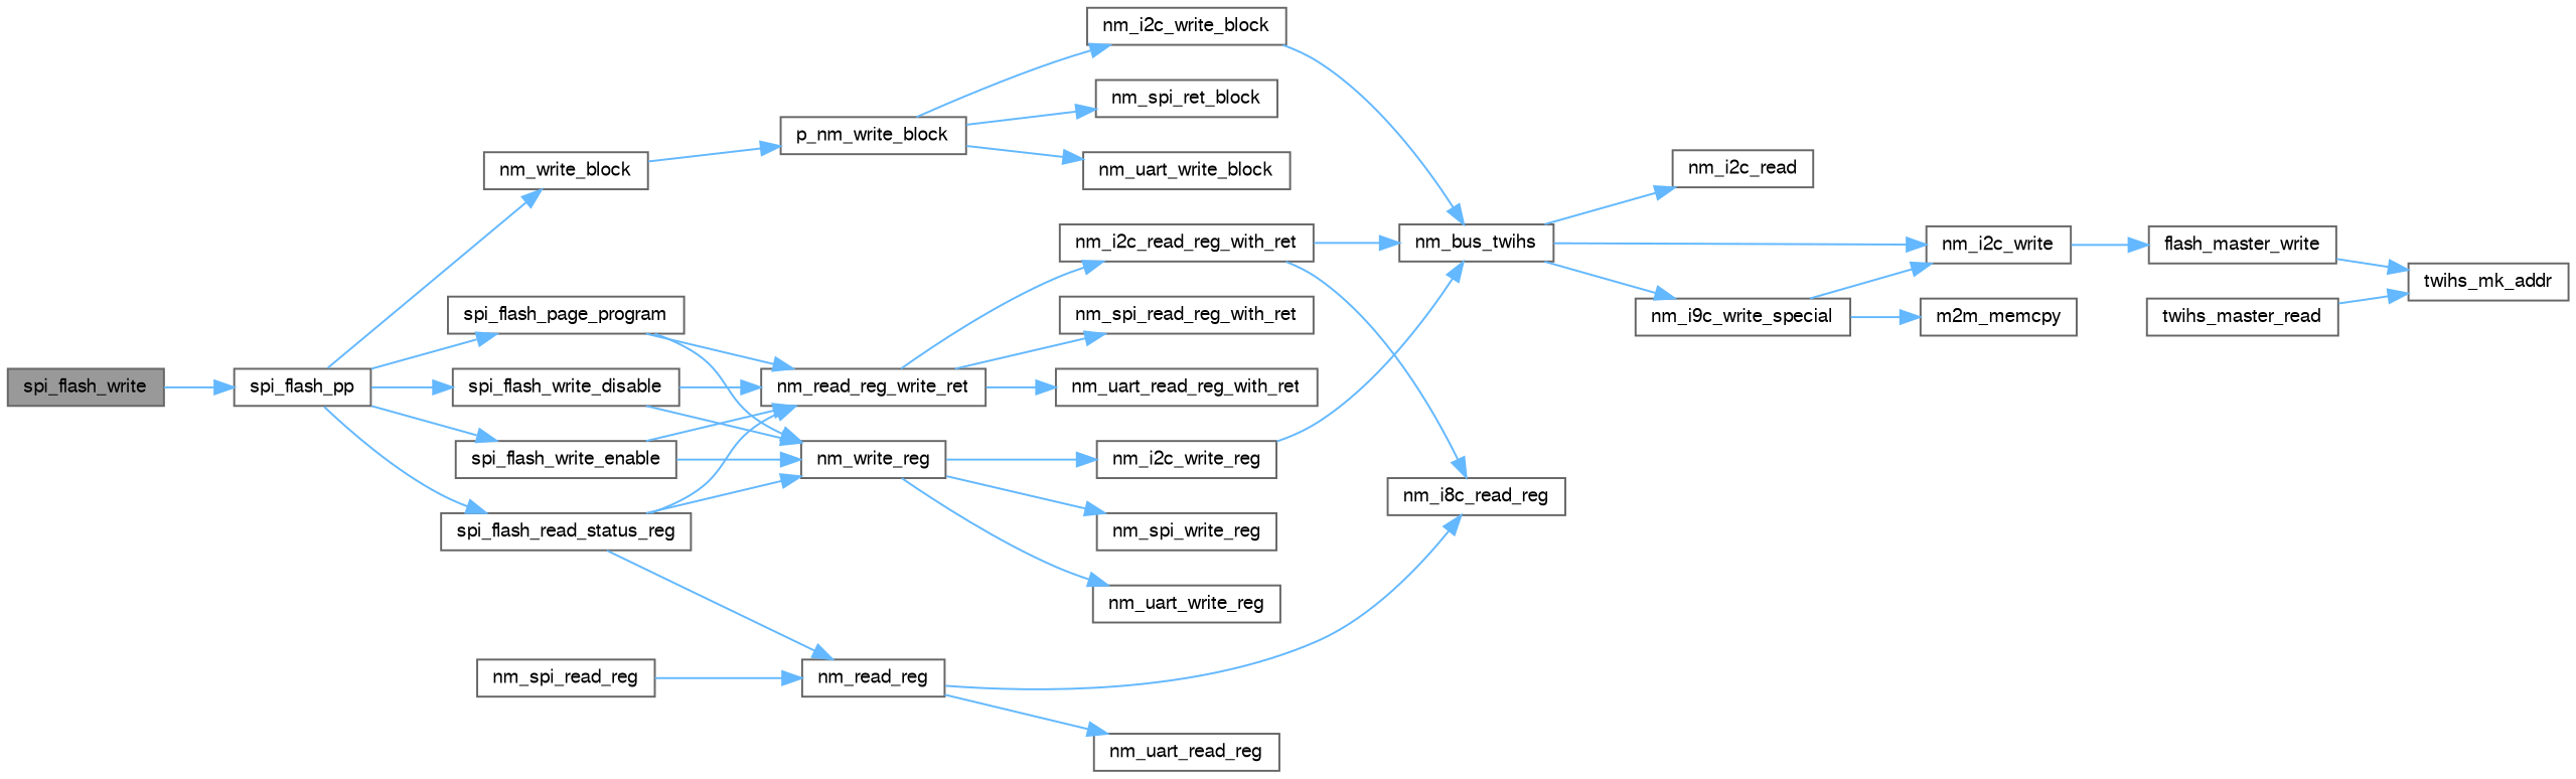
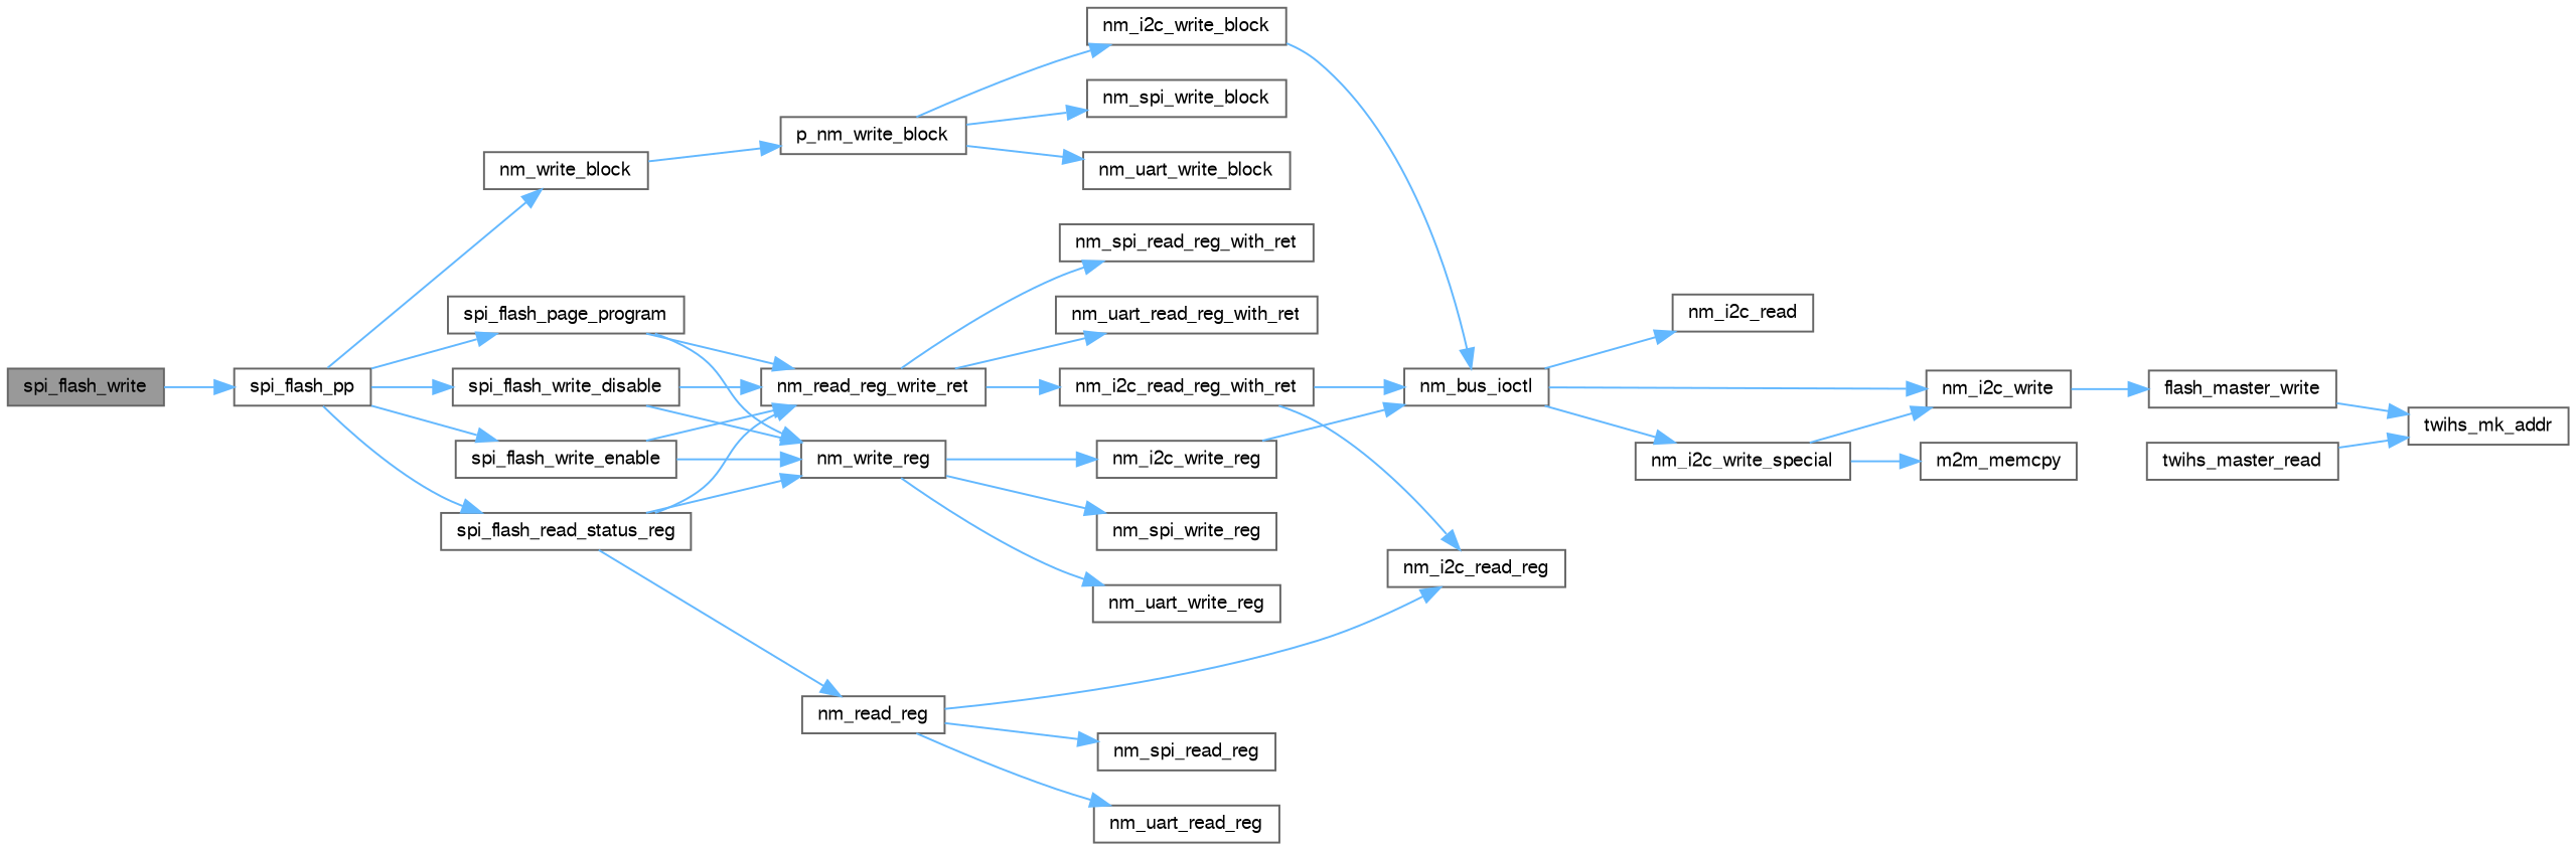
  digraph {
    rankdir=LR
    node [color=grey40 fillcolor=white fontname=FreeSans fontsize=10 shape=box style=filled]
    edge [color=steelblue1 fontname=FreeSans fontsize=10 labelfontname=FreeSans labelfontsize=10 style=solid]
    n1 [color=gray40 fillcolor=grey60 fontcolor=black height=0.2 label=spi_flash_write width=0.4]
    n2 [height=0.2 label=spi_flash_pp width=0.4]
    n3 [height=0.2 label=nm_write_block width=0.4]
    n4 [height=0.2 label=spi_flash_page_program width=0.4]
    n5 [height=0.2 label=spi_flash_read_status_reg width=0.4]
    n6 [height=0.2 label=spi_flash_write_disable width=0.4]
    n7 [height=0.2 label=spi_flash_write_enable width=0.4]
    n8 [height=0.2 label=p_nm_write_block width=0.4]
    n9 [height=0.2 label=nm_read_reg_write_ret width=0.4]
    n10 [height=0.2 label=nm_write_reg width=0.4]
    n11 [height=0.2 label=nm_read_reg width=0.4]
    n12 [height=0.2 label=nm_i2c_write_block width=0.4]
-   n13 [height=0.2 label=nm_spi_ret_block width=0.4]
+   n13 [height=0.2 label=nm_spi_write_block width=0.4]
    n14 [height=0.2 label=nm_uart_write_block width=0.4]
-   n15 [height=0.2 label=nm_bus_twihs width=0.4]
+   n15 [height=0.2 label=nm_bus_ioctl width=0.4]
    n16 [height=0.2 label=nm_i2c_read width=0.4]
    n17 [height=0.2 label=nm_i2c_write width=0.4]
-   n18 [height=0.2 label=nm_i9c_write_special width=0.4]
+   n18 [height=0.2 label=nm_i2c_write_special width=0.4]
    n19 [height=0.2 label=flash_master_write width=0.4]
    n20 [height=0.2 label=m2m_memcpy width=0.4]
    n21 [height=0.2 label=twihs_master_read width=0.4]
    n22 [height=0.2 label=twihs_mk_addr width=0.4]
    n23 [height=0.2 label=nm_i2c_read_reg_with_ret width=0.4]
    n24 [height=0.2 label=nm_spi_read_reg_with_ret width=0.4]
    n25 [height=0.2 label=nm_uart_read_reg_with_ret width=0.4]
    n26 [height=0.2 label=nm_i2c_write_reg width=0.4]
    n27 [height=0.2 label=nm_spi_write_reg width=0.4]
    n28 [height=0.2 label=nm_uart_write_reg width=0.4]
-   n29 [height=0.2 label=nm_i8c_read_reg width=0.4]
+   n29 [height=0.2 label=nm_i2c_read_reg width=0.4]
    n30 [height=0.2 label=nm_spi_read_reg width=0.4]
    n31 [height=0.2 label=nm_uart_read_reg width=0.4]
    n1 -> n2
    n2 -> n3
    n2 -> n4
    n2 -> n5
    n2 -> n6
    n2 -> n7
    n3 -> n8
    n4 -> n9
    n4 -> n10
    n5 -> n9
    n5 -> n10
    n5 -> n11
    n6 -> n9
    n6 -> n10
    n7 -> n9
    n7 -> n10
    n8 -> n12
    n8 -> n13
    n8 -> n14
    n9 -> n23
    n9 -> n24
    n9 -> n25
    n10 -> n26
    n10 -> n27
    n10 -> n28
    n11 -> n29
-   n30 -> n11
+   n11 -> n30
    n11 -> n31
    n12 -> n15
    n15 -> n16
    n15 -> n17
    n15 -> n18
    n17 -> n19
    n18 -> n17
    n18 -> n20
    n19 -> n22
    n21 -> n22
    n23 -> n15
    n23 -> n29
    n26 -> n15
  }
